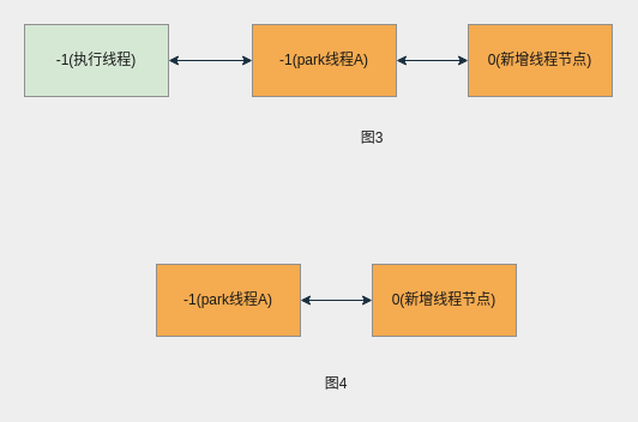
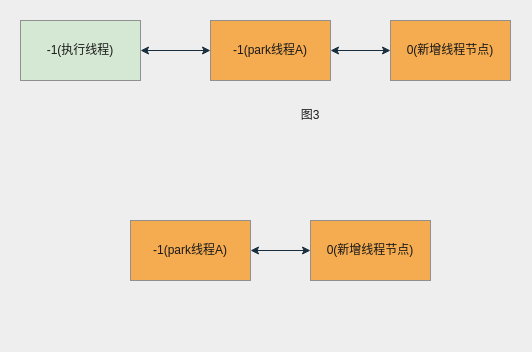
  <mxCell id="0" />
  <mxCell id="1" parent="0" />
  <mxCell id="2" value="-1(执行线程)" style="rounded=0;whiteSpace=wrap;html=1;fillColor=#d5e8d4;strokeColor=#909090;fontColor=#1A1A1A;" vertex="1" parent="1"><mxGeometry x="20" y="20" width="120" height="60" as="geometry" /></mxCell>
  <mxCell id="3" value="-1(park线程A)" style="rounded=0;whiteSpace=wrap;html=1;fillColor=#F5AB50;strokeColor=#909090;fontColor=#1A1A1A;" vertex="1" parent="1"><mxGeometry x="210" y="20" width="120" height="60" as="geometry" /></mxCell>
  <mxCell id="4" value="" style="endArrow=classic;startArrow=classic;html=1;strokeColor=#182E3E;fontColor=#1A1A1A;exitX=1;exitY=0.5;exitDx=0;exitDy=0;" edge="1" parent="1" source="2" target="3"><mxGeometry width="50" height="50" relative="1" as="geometry"><mxPoint x="290" y="310" as="sourcePoint" /><mxPoint x="340" y="260" as="targetPoint" /></mxGeometry></mxCell>
  <mxCell id="5" value="0(新增线程节点)" style="rounded=0;whiteSpace=wrap;html=1;sketch=0;strokeColor=#909090;fillColor=#F5AB50;fontColor=#1A1A1A;" vertex="1" parent="1"><mxGeometry x="390" y="20" width="120" height="60" as="geometry" /></mxCell>
  <mxCell id="6" value="" style="endArrow=classic;startArrow=classic;html=1;strokeColor=#182E3E;fontColor=#1A1A1A;exitX=1;exitY=0.5;exitDx=0;exitDy=0;entryX=0;entryY=0.5;entryDx=0;entryDy=0;" edge="1" parent="1" source="3" target="5"><mxGeometry width="50" height="50" relative="1" as="geometry"><mxPoint x="270" y="-150" as="sourcePoint" /><mxPoint x="340" y="-150" as="targetPoint" /><Array as="points" /></mxGeometry></mxCell>
  <mxCell id="7" value="图3" style="text;html=1;strokeColor=none;fillColor=none;align=center;verticalAlign=middle;whiteSpace=wrap;rounded=0;sketch=0;fontColor=#1A1A1A;" vertex="1" parent="1"><mxGeometry x="290" y="105" width="40" height="20" as="geometry" /></mxCell>
  <mxCell id="8" value="-1(park线程A)" style="rounded=0;whiteSpace=wrap;html=1;fillColor=#F5AB50;strokeColor=#909090;fontColor=#1A1A1A;" vertex="1" parent="1"><mxGeometry x="130" y="220" width="120" height="60" as="geometry" /></mxCell>
  <mxCell id="9" value="0(新增线程节点)" style="rounded=0;whiteSpace=wrap;html=1;sketch=0;strokeColor=#909090;fillColor=#F5AB50;fontColor=#1A1A1A;" vertex="1" parent="1"><mxGeometry x="310" y="220" width="120" height="60" as="geometry" /></mxCell>
  <mxCell id="10" value="" style="endArrow=classic;startArrow=classic;html=1;strokeColor=#182E3E;fontColor=#1A1A1A;exitX=1;exitY=0.5;exitDx=0;exitDy=0;entryX=0;entryY=0.5;entryDx=0;entryDy=0;" edge="1" parent="1" source="8" target="9"><mxGeometry width="50" height="50" relative="1" as="geometry"><mxPoint x="190" y="50" as="sourcePoint" /><mxPoint x="260" y="50" as="targetPoint" /><Array as="points" /></mxGeometry></mxCell>
- <mxCell id="11" value="图4" style="text;html=1;strokeColor=none;fillColor=none;align=center;verticalAlign=middle;whiteSpace=wrap;rounded=0;sketch=0;fontColor=#1A1A1A;" vertex="1" parent="1"><mxGeometry x="260" y="310" width="40" height="20" as="geometry" /></mxCell>
